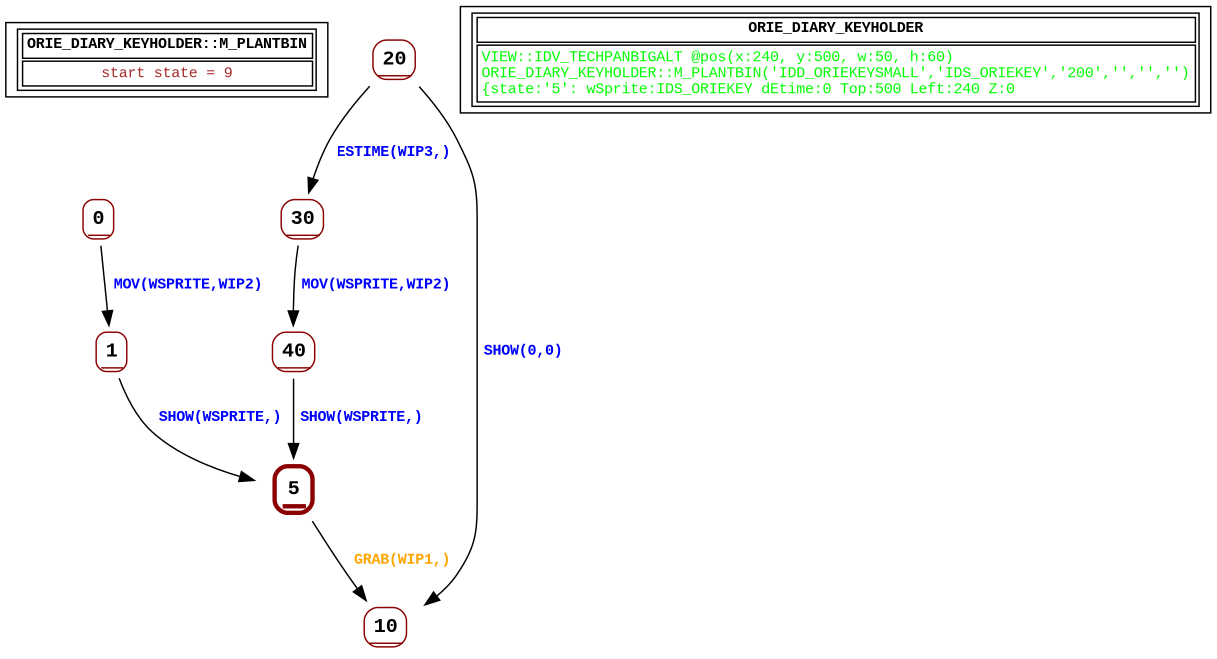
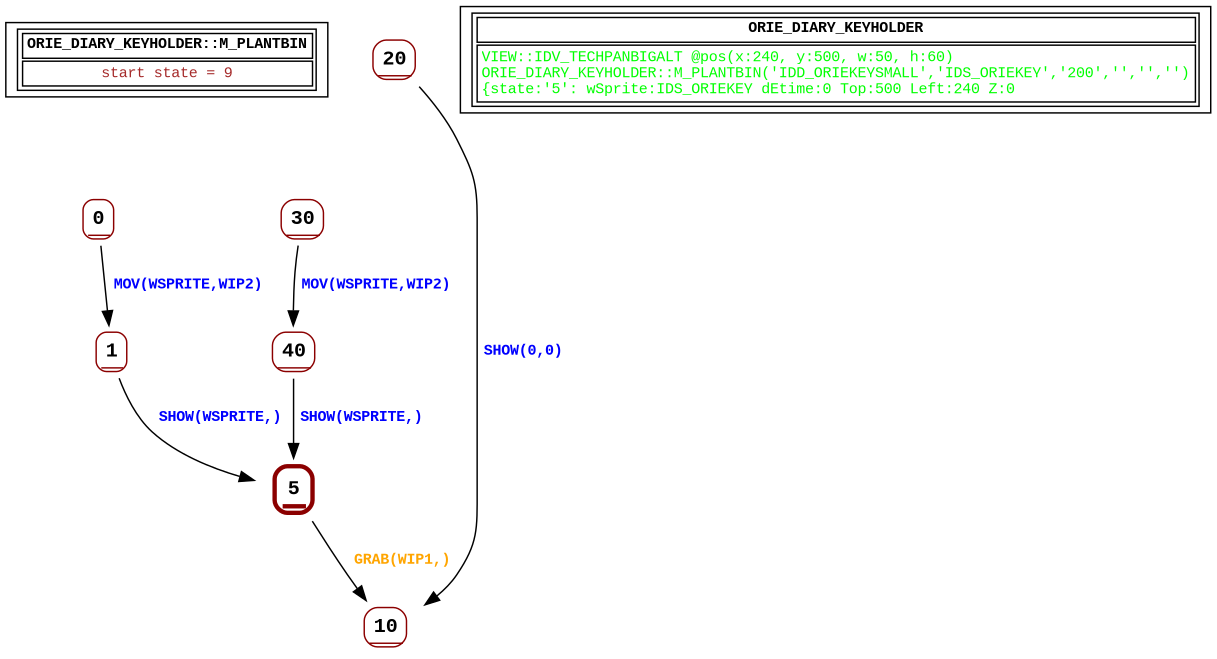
  digraph {
    fontname="Courier New"
    node [fontname="Courier New" fontsize=14 shape=none]
    edge [fontcolor=blue fontname="Courier New" fontsize=10]
    n1 [fontsize=10 label=< <table border="1"><tr><td><b>ORIE_DIARY_KEYHOLDER::M_PLANTBIN<br align="left"/></b></td></tr> <tr><td><font point-size="10" color ="brown">start state = 9<br align="left"/></font></td></tr></table>> shape=record]
    n2 [label=< <table border="1" color="darkred" style="rounded"><tr><td sides="b"><b>0<br align="left"/></b></td></tr> </table>>]
    n3 [label=< <table border="1" color="darkred" style="rounded"><tr><td sides="b"><b>1<br align="left"/></b></td></tr> </table>>]
    n4 [label=< <table border="3" color="darkred" style="rounded"><tr><td sides="b"><b>5<br align="left"/></b></td></tr> </table>>]
    n5 [label=< <table border="1" color="darkred" style="rounded"><tr><td sides="b"><b>10<br align="left"/></b></td></tr> </table>>]
    n6 [label=< <table border="1" color="darkred" style="rounded"><tr><td sides="b"><b>20<br align="left"/></b></td></tr> </table>>]
    n7 [label=< <table border="1" color="darkred" style="rounded"><tr><td sides="b"><b>30<br align="left"/></b></td></tr> </table>>]
    n8 [label=< <table border="1" color="darkred" style="rounded"><tr><td sides="b"><b>40<br align="left"/></b></td></tr> </table>>]
    n9 [fontsize=10 label=< <table border="1"><tr><td><b>ORIE_DIARY_KEYHOLDER<br align="left"/></b></td></tr> <tr><td><font point-size="10" color ="green">VIEW::IDV_TECHPANBIGALT @pos(x:240, y:500, w:50, h:60)<br align="left"/>ORIE_DIARY_KEYHOLDER::M_PLANTBIN(&apos;IDD_ORIEKEYSMALL&apos;,&apos;IDS_ORIEKEY&apos;,&apos;200&apos;,&apos;&apos;,&apos;&apos;,&apos;&apos;)<br align="left"/>			&#123;state:&apos;5&apos;: wSprite:IDS_ORIEKEY dEtime:0 Top:500 Left:240 Z:0<br align="left"/></font></td></tr></table>> shape=record]
    n2 -> n3 [label=< <table border="0"><tr><td><b>MOV(WSPRITE,WIP2)<br align="left"/></b></td></tr> </table>>]
    n3 -> n4 [label=< <table border="0"><tr><td><b>SHOW(WSPRITE,)<br align="left"/></b></td></tr> </table>>]
    n4 -> n5 [fontcolor=orange label=< <table border="0"><tr><td><b>GRAB(WIP1,)<br align="left"/></b></td></tr> </table>>]
    n6 -> n5 [label=< <table border="0"><tr><td><b>SHOW(0,0)<br align="left"/></b></td></tr> </table>>]
-   n6 -> n7 [label=< <table border="0"><tr><td><b>ESTIME(WIP3,)<br align="left"/></b></td></tr> </table>>]
    n7 -> n8 [label=< <table border="0"><tr><td><b>MOV(WSPRITE,WIP2)<br align="left"/></b></td></tr> </table>>]
    n8 -> n4 [label=< <table border="0"><tr><td><b>SHOW(WSPRITE,)<br align="left"/></b></td></tr> </table>>]
  }
